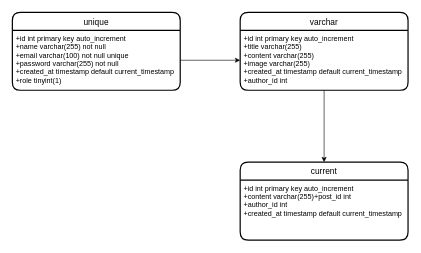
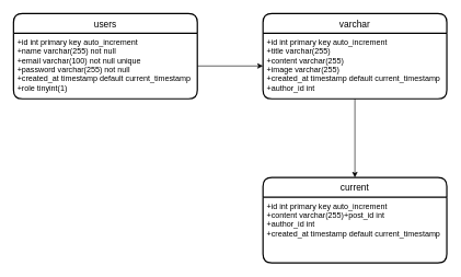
  <mxCell id="0" />
  <mxCell id="1" parent="0" />
- <mxCell id="2" value="unique" style="swimlane;childLayout=stackLayout;horizontal=1;startSize=30;horizontalStack=0;rounded=1;fontSize=14;fontStyle=0;strokeWidth=2;resizeParent=0;resizeLast=1;shadow=0;dashed=0;align=center;" vertex="1" parent="1"><mxGeometry x="20" y="20" width="280" height="130" as="geometry" /></mxCell>
+ <mxCell id="2" value="users" style="swimlane;childLayout=stackLayout;horizontal=1;startSize=30;horizontalStack=0;rounded=1;fontSize=14;fontStyle=0;strokeWidth=2;resizeParent=0;resizeLast=1;shadow=0;dashed=0;align=center;" vertex="1" parent="1"><mxGeometry x="20" y="20" width="280" height="130" as="geometry" /></mxCell>
  <mxCell id="3" value="+id int primary key auto_increment&#10;+name varchar(255) not null&#10;+email varchar(100) not null unique&#10;+password varchar(255) not null&#10;+created_at timestamp default current_timestamp&#10;+role tinyint(1)&#10;" style="align=left;strokeColor=none;fillColor=none;spacingLeft=4;fontSize=12;verticalAlign=top;resizable=0;rotatable=0;part=1;" vertex="1" parent="2"><mxGeometry y="30" width="280" height="100" as="geometry" /></mxCell>
  <mxCell id="4" value="varchar" style="swimlane;childLayout=stackLayout;horizontal=1;startSize=30;horizontalStack=0;rounded=1;fontSize=14;fontStyle=0;strokeWidth=2;resizeParent=0;resizeLast=1;shadow=0;dashed=0;align=center;" vertex="1" parent="1"><mxGeometry x="400" y="20" width="280" height="130" as="geometry" /></mxCell>
  <mxCell id="5" value="+id int primary key auto_increment&#10;+title varchar(255) &#10;+content varchar(255) &#10;+image varchar(255)&#10;+created_at timestamp default current_timestamp&#10;+author_id int&#10;" style="align=left;strokeColor=none;fillColor=none;spacingLeft=4;fontSize=12;verticalAlign=top;resizable=0;rotatable=0;part=1;" vertex="1" parent="4"><mxGeometry y="30" width="280" height="100" as="geometry" /></mxCell>
  <mxCell id="6" style="edgeStyle=orthogonalEdgeStyle;rounded=0;orthogonalLoop=1;jettySize=auto;html=1;entryX=0;entryY=0.5;entryDx=0;entryDy=0;" edge="1" parent="1" source="3" target="5"><mxGeometry relative="1" as="geometry"><mxPoint x="390" y="100" as="targetPoint" /><Array as="points" /></mxGeometry></mxCell>
  <mxCell id="7" value="current" style="swimlane;childLayout=stackLayout;horizontal=1;startSize=30;horizontalStack=0;rounded=1;fontSize=14;fontStyle=0;strokeWidth=2;resizeParent=0;resizeLast=1;shadow=0;dashed=0;align=center;" vertex="1" parent="1"><mxGeometry x="400" y="270" width="280" height="130" as="geometry" /></mxCell>
  <mxCell id="8" value="+id int primary key auto_increment &#10;+content varchar(255)+post_id int&#10;+author_id int&#10;+created_at timestamp default current_timestamp&#10;" style="align=left;strokeColor=none;fillColor=none;spacingLeft=4;fontSize=12;verticalAlign=top;resizable=0;rotatable=0;part=1;" vertex="1" parent="7"><mxGeometry y="30" width="280" height="100" as="geometry" /></mxCell>
  <mxCell id="9" style="edgeStyle=orthogonalEdgeStyle;rounded=0;orthogonalLoop=1;jettySize=auto;html=1;entryX=0.5;entryY=0;entryDx=0;entryDy=0;" edge="1" parent="1" source="5" target="7"><mxGeometry relative="1" as="geometry" /></mxCell>
